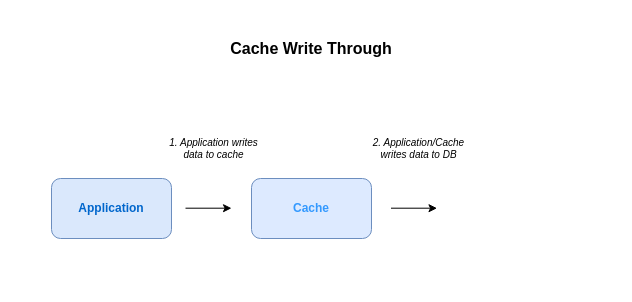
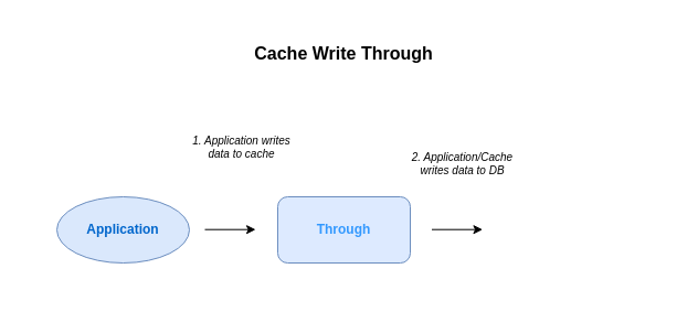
  <mxCell id="0" />
  <mxCell id="1" parent="0" />
  <mxCell id="2" value="" style="rounded=0;whiteSpace=wrap;html=1;strokeColor=none;" vertex="1" parent="1"><mxGeometry x="20" y="20" width="590" height="260" as="geometry" /></mxCell>
- <mxCell id="3" value="&lt;b&gt;Application&lt;/b&gt;" style="rounded=1;whiteSpace=wrap;html=1;fillColor=#dae8fc;strokeColor=#6c8ebf;fontColor=#0066CC;" vertex="1" parent="1"><mxGeometry x="51" y="178" width="120" height="60" as="geometry" /></mxCell>
- <mxCell id="4" value="&lt;b&gt;&lt;font color=&quot;#3399ff&quot;&gt;Cache&lt;/font&gt;&lt;/b&gt;" style="rounded=1;whiteSpace=wrap;html=1;fillColor=#DDEAFF;strokeColor=#6c8ebf;fontColor=#A9C4EB;" vertex="1" parent="1"><mxGeometry x="251" y="178" width="120" height="60" as="geometry" /></mxCell>
+ <mxCell id="3" value="&lt;b&gt;Application&lt;/b&gt;" style="ellipse;whiteSpace=wrap;html=1;fillColor=#dae8fc;strokeColor=#6c8ebf;fontColor=#0066CC;" vertex="1" parent="1"><mxGeometry x="51" y="178" width="120" height="60" as="geometry" /></mxCell>
+ <mxCell id="4" value="&lt;b&gt;&lt;font color=&quot;#3399ff&quot;&gt;Through&lt;/font&gt;&lt;/b&gt;" style="rounded=1;whiteSpace=wrap;html=1;fillColor=#DDEAFF;strokeColor=#6c8ebf;fontColor=#A9C4EB;" vertex="1" parent="1"><mxGeometry x="251" y="178" width="120" height="60" as="geometry" /></mxCell>
  <mxCell id="5" value="" style="endArrow=classic;html=1;rounded=0;" edge="1" parent="1"><mxGeometry width="50" height="50" relative="1" as="geometry"><mxPoint x="185" y="207.69" as="sourcePoint" /><mxPoint x="231" y="207.69" as="targetPoint" /></mxGeometry></mxCell>
- <mxCell id="6" value="1. Application writes data to cache" style="text;html=1;align=center;verticalAlign=middle;whiteSpace=wrap;rounded=0;fontSize=10;fontStyle=2" vertex="1" parent="1"><mxGeometry x="161" y="133" width="105" height="30" as="geometry" /></mxCell>
+ <mxCell id="6" value="1. Application writes data to cache" style="text;html=1;align=center;verticalAlign=middle;whiteSpace=wrap;rounded=0;fontSize=10;fontStyle=2" vertex="1" parent="1"><mxGeometry x="166" y="118" width="105" height="30" as="geometry" /></mxCell>
  <mxCell id="7" value="&lt;b style=&quot;font-size: 16px;&quot;&gt;Cache Write Through&lt;/b&gt;" style="text;html=1;align=center;verticalAlign=middle;whiteSpace=wrap;rounded=0;fontSize=16;" vertex="1" parent="1"><mxGeometry x="216" y="33" width="190" height="30" as="geometry" /></mxCell>
  <mxCell id="8" value="" style="endArrow=classic;html=1;rounded=0;" edge="1" parent="1"><mxGeometry width="50" height="50" relative="1" as="geometry"><mxPoint x="390.5" y="207.69" as="sourcePoint" /><mxPoint x="436.5" y="207.69" as="targetPoint" /></mxGeometry></mxCell>
  <mxCell id="9" value="2. Application/Cache writes data to DB" style="text;html=1;align=center;verticalAlign=middle;whiteSpace=wrap;rounded=0;fontSize=10;fontStyle=2" vertex="1" parent="1"><mxGeometry x="366" y="133" width="105" height="30" as="geometry" /></mxCell>
